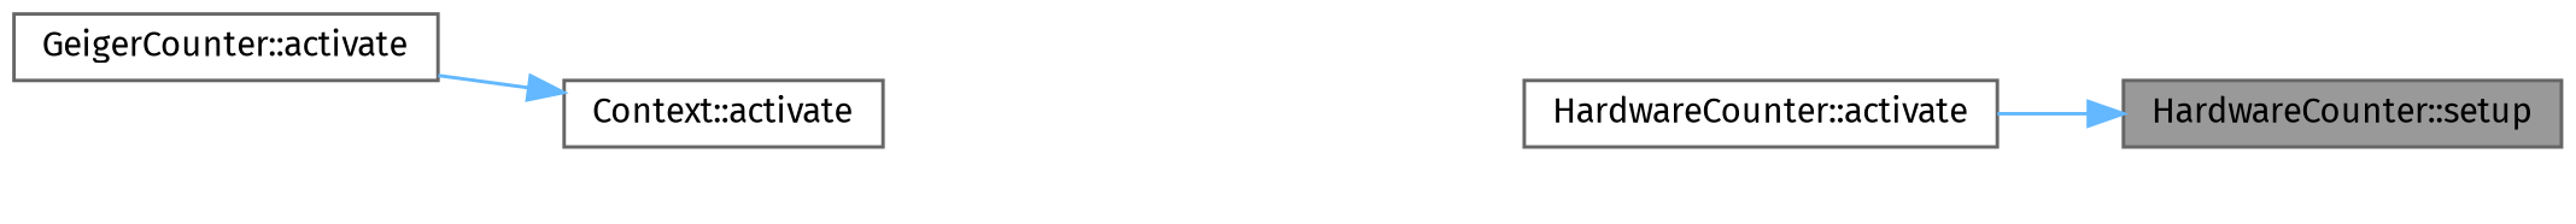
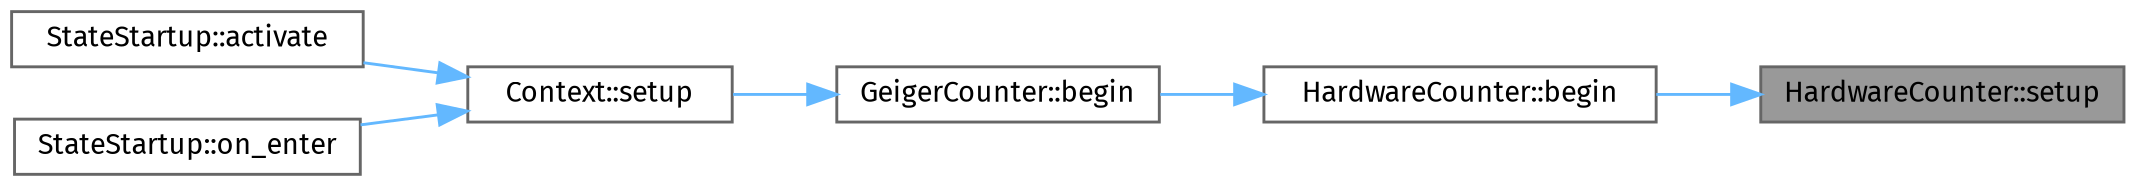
  digraph {
    fontname="Fira Sans"
    rankdir=RL
    node [color=grey40 fillcolor=white fontname="Fira Sans" fontsize=10 shape=box style=filled]
    edge [color=steelblue1 dir=back fontname="Fira Sans" fontsize=10 labelfontname=Helvetica labelfontsize=10 style=solid]
    n1 [color=gray40 fillcolor=grey60 fontcolor=black height=0.2 label="HardwareCounter::setup" width=0.4]
-   n2 [height=0.2 label="HardwareCounter::activate" width=0.4]
-   n4 [height=0.2 label="GeigerCounter::activate" width=0.4]
-   n5 [height=0.2 label="Context::activate" width=0.4]
+   n2 [height=0.2 label="HardwareCounter::begin" width=0.4]
+   n3 [height=0.2 label="GeigerCounter::begin" width=0.4]
+   n4 [height=0.2 label="StateStartup::activate" width=0.4]
+   n5 [height=0.2 label="Context::setup" width=0.4]
+   n6 [height=0.2 label="StateStartup::on_enter" width=0.4]
    n1 -> n2
+   n2 -> n3
+   n3 -> n5
    n5 -> n4
+   n5 -> n6
  }
